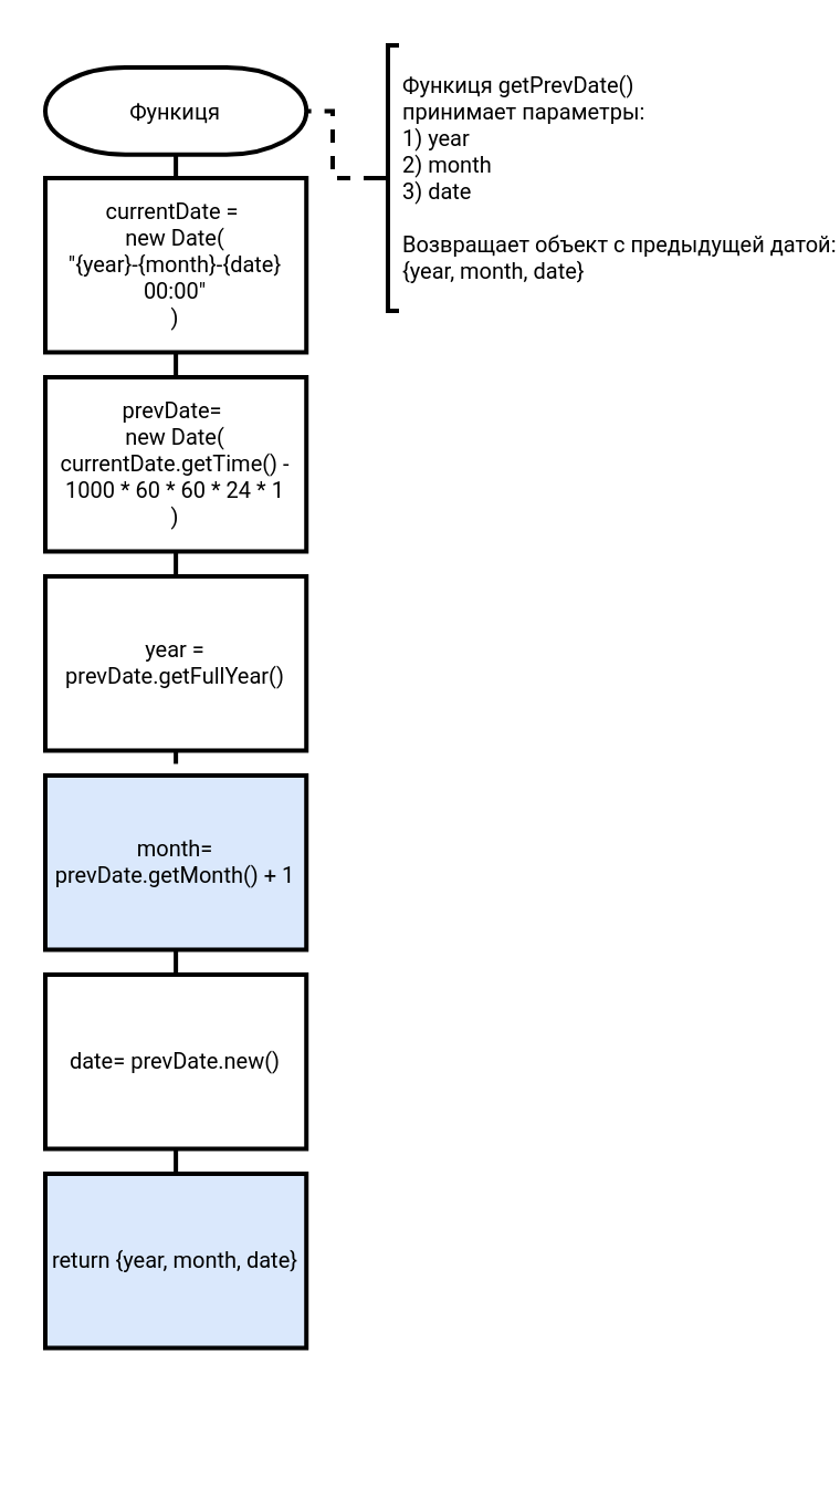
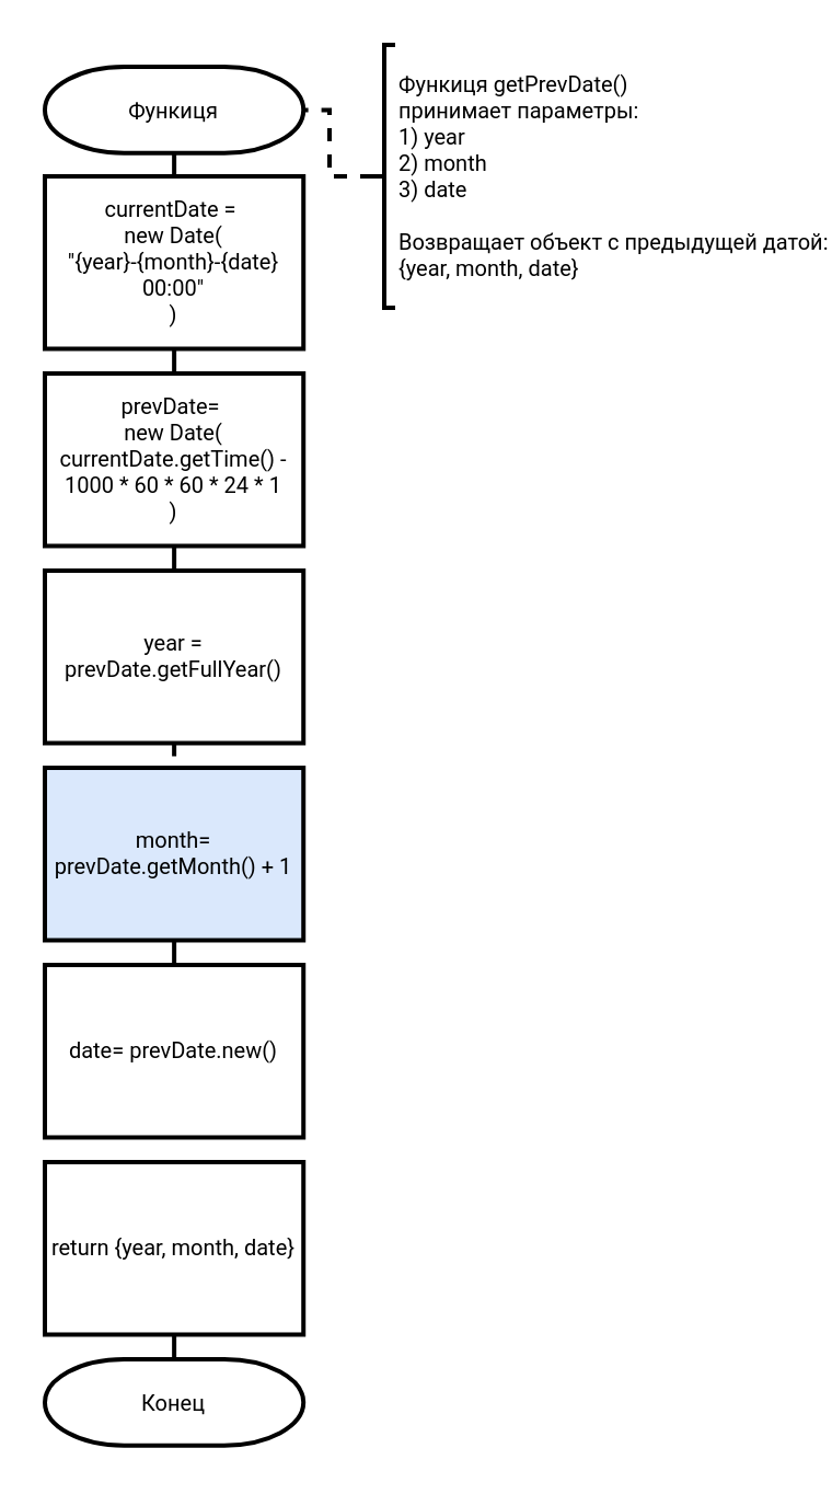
  <mxCell id="0" />
  <mxCell id="1" parent="0" />
  <mxCell id="2" style="edgeStyle=orthogonalEdgeStyle;rounded=0;orthogonalLoop=1;jettySize=auto;html=1;exitX=0.5;exitY=1;exitDx=0;exitDy=0;exitPerimeter=0;entryX=0.5;entryY=0;entryDx=0;entryDy=0;strokeWidth=2;endArrow=none;endFill=0;fontFamily=Roboto;fontSource=https%3A%2F%2Ffonts.googleapis.com%2Fcss%3Ffamily%3DRoboto;fontSize=10;" edge="1" parent="1" source="3" target="5"><mxGeometry relative="1" as="geometry" /></mxCell>
  <mxCell id="3" value="Функиця" style="strokeWidth=2;html=1;shape=mxgraph.flowchart.terminator;whiteSpace=wrap;fontFamily=Roboto;fontSource=https%3A%2F%2Ffonts.googleapis.com%2Fcss%3Ffamily%3DRoboto;fontSize=10;" vertex="1" parent="1"><mxGeometry x="20" y="30" width="118.11" height="39.37" as="geometry" /></mxCell>
  <mxCell id="4" style="edgeStyle=orthogonalEdgeStyle;rounded=0;orthogonalLoop=1;jettySize=auto;html=1;exitX=0.5;exitY=1;exitDx=0;exitDy=0;entryX=0.5;entryY=0;entryDx=0;entryDy=0;endArrow=none;endFill=0;strokeWidth=2;fontFamily=Roboto;fontSource=https%3A%2F%2Ffonts.googleapis.com%2Fcss%3Ffamily%3DRoboto;fontSize=10;" edge="1" parent="1" source="5" target="7"><mxGeometry relative="1" as="geometry" /></mxCell>
  <mxCell id="5" value="currentDate =&amp;nbsp;&lt;br style=&quot;font-size: 10px;&quot;&gt;new Date(&lt;br style=&quot;font-size: 10px;&quot;&gt;&quot;{year}-{month}-{date} 00:00&quot;&lt;br style=&quot;font-size: 10px;&quot;&gt;)" style="rounded=0;whiteSpace=wrap;html=1;absoluteArcSize=1;arcSize=14;strokeWidth=2;fontFamily=Roboto;fontSource=https%3A%2F%2Ffonts.googleapis.com%2Fcss%3Ffamily%3DRoboto;fontSize=10;" vertex="1" parent="1"><mxGeometry x="20" y="80" width="118.11" height="78.74" as="geometry" /></mxCell>
  <mxCell id="6" style="edgeStyle=orthogonalEdgeStyle;rounded=0;orthogonalLoop=1;jettySize=auto;html=1;exitX=0.5;exitY=1;exitDx=0;exitDy=0;entryX=0.5;entryY=0;entryDx=0;entryDy=0;endArrow=none;endFill=0;strokeWidth=2;fontFamily=Roboto;fontSource=https%3A%2F%2Ffonts.googleapis.com%2Fcss%3Ffamily%3DRoboto;fontSize=10;" edge="1" parent="1" source="7" target="9"><mxGeometry relative="1" as="geometry" /></mxCell>
  <mxCell id="7" value="prevDate=&amp;nbsp;&lt;br style=&quot;font-size: 10px;&quot;&gt;new Date(&lt;br style=&quot;font-size: 10px;&quot;&gt;currentDate.getTime() - 1000 * 60 * 60 * 24 * 1&lt;br style=&quot;font-size: 10px;&quot;&gt;)" style="rounded=0;whiteSpace=wrap;html=1;absoluteArcSize=1;arcSize=14;strokeWidth=2;fontFamily=Roboto;fontSource=https%3A%2F%2Ffonts.googleapis.com%2Fcss%3Ffamily%3DRoboto;fontSize=10;" vertex="1" parent="1"><mxGeometry x="20" y="170" width="118.11" height="78.74" as="geometry" /></mxCell>
  <mxCell id="8" style="edgeStyle=orthogonalEdgeStyle;rounded=0;orthogonalLoop=1;jettySize=auto;html=1;exitX=0.5;exitY=1;exitDx=0;exitDy=0;entryX=0.5;entryY=0;entryDx=0;entryDy=0;endArrow=none;endFill=0;strokeWidth=2;fontFamily=Roboto;fontSource=https%3A%2F%2Ffonts.googleapis.com%2Fcss%3Ffamily%3DRoboto;fontSize=10;dashed=1;" edge="1" parent="1" source="9" target="11"><mxGeometry relative="1" as="geometry" /></mxCell>
  <mxCell id="9" value="year = prevDate.getFullYear()" style="rounded=0;whiteSpace=wrap;html=1;absoluteArcSize=1;arcSize=14;strokeWidth=2;fontFamily=Roboto;fontSource=https%3A%2F%2Ffonts.googleapis.com%2Fcss%3Ffamily%3DRoboto;fontSize=10;" vertex="1" parent="1"><mxGeometry x="20" y="260" width="118.11" height="78.74" as="geometry" /></mxCell>
  <mxCell id="10" style="edgeStyle=orthogonalEdgeStyle;rounded=0;orthogonalLoop=1;jettySize=auto;html=1;exitX=0.5;exitY=1;exitDx=0;exitDy=0;entryX=0.5;entryY=0;entryDx=0;entryDy=0;endArrow=none;endFill=0;strokeWidth=2;fontFamily=Roboto;fontSource=https%3A%2F%2Ffonts.googleapis.com%2Fcss%3Ffamily%3DRoboto;fontSize=10;" edge="1" parent="1" source="11" target="13"><mxGeometry relative="1" as="geometry" /></mxCell>
  <mxCell id="11" value="month= prevDate.getMonth() + 1" style="rounded=0;whiteSpace=wrap;html=1;absoluteArcSize=1;arcSize=14;strokeWidth=2;fontFamily=Roboto;fontSource=https%3A%2F%2Ffonts.googleapis.com%2Fcss%3Ffamily%3DRoboto;fontSize=10;fillColor=#dae8fc;" vertex="1" parent="1"><mxGeometry x="20" y="350" width="118.11" height="78.74" as="geometry" /></mxCell>
- <mxCell id="12" style="edgeStyle=orthogonalEdgeStyle;rounded=0;orthogonalLoop=1;jettySize=auto;html=1;exitX=0.5;exitY=1;exitDx=0;exitDy=0;entryX=0.5;entryY=0;entryDx=0;entryDy=0;endArrow=none;endFill=0;strokeWidth=2;fontFamily=Roboto;fontSource=https%3A%2F%2Ffonts.googleapis.com%2Fcss%3Ffamily%3DRoboto;fontSize=10;" edge="1" parent="1" source="13" target="15"><mxGeometry relative="1" as="geometry" /></mxCell>
  <mxCell id="13" value="date= prevDate.new()" style="rounded=0;whiteSpace=wrap;html=1;absoluteArcSize=1;arcSize=14;strokeWidth=2;fontFamily=Roboto;fontSource=https%3A%2F%2Ffonts.googleapis.com%2Fcss%3Ffamily%3DRoboto;fontSize=10;" vertex="1" parent="1"><mxGeometry x="20" y="440" width="118.11" height="78.74" as="geometry" /></mxCell>
- <mxCell id="15" value="return {year, month, date}" style="rounded=0;whiteSpace=wrap;html=1;absoluteArcSize=1;arcSize=14;strokeWidth=2;fontFamily=Roboto;fontSource=https%3A%2F%2Ffonts.googleapis.com%2Fcss%3Ffamily%3DRoboto;fontSize=10;fillColor=#dae8fc;" vertex="1" parent="1"><mxGeometry x="20" y="530" width="118.11" height="78.74" as="geometry" /></mxCell>
+ <mxCell id="14" style="edgeStyle=orthogonalEdgeStyle;rounded=0;orthogonalLoop=1;jettySize=auto;html=1;exitX=0.5;exitY=1;exitDx=0;exitDy=0;entryX=0.5;entryY=0;entryDx=0;entryDy=0;entryPerimeter=0;endArrow=none;endFill=0;strokeWidth=2;fontFamily=Roboto;fontSource=https%3A%2F%2Ffonts.googleapis.com%2Fcss%3Ffamily%3DRoboto;fontSize=10;" edge="1" parent="1" source="15" target="16"><mxGeometry relative="1" as="geometry" /></mxCell>
+ <mxCell id="15" value="return {year, month, date}" style="rounded=0;whiteSpace=wrap;html=1;absoluteArcSize=1;arcSize=14;strokeWidth=2;fontFamily=Roboto;fontSource=https%3A%2F%2Ffonts.googleapis.com%2Fcss%3Ffamily%3DRoboto;fontSize=10;" vertex="1" parent="1"><mxGeometry x="20" y="530" width="118.11" height="78.74" as="geometry" /></mxCell>
+ <mxCell id="16" value="Конец" style="strokeWidth=2;html=1;shape=mxgraph.flowchart.terminator;whiteSpace=wrap;fontFamily=Roboto;fontSource=https%3A%2F%2Ffonts.googleapis.com%2Fcss%3Ffamily%3DRoboto;fontSize=10;" vertex="1" parent="1"><mxGeometry x="20" y="620" width="118.11" height="39.37" as="geometry" /></mxCell>
  <mxCell id="17" style="edgeStyle=orthogonalEdgeStyle;rounded=0;orthogonalLoop=1;jettySize=auto;html=1;exitX=0;exitY=0.5;exitDx=0;exitDy=0;exitPerimeter=0;entryX=1;entryY=0.5;entryDx=0;entryDy=0;entryPerimeter=0;endArrow=none;endFill=0;strokeWidth=2;dashed=1;fontFamily=Roboto;fontSource=https%3A%2F%2Ffonts.googleapis.com%2Fcss%3Ffamily%3DRoboto;fontSize=10;" edge="1" parent="1" source="18" target="3"><mxGeometry relative="1" as="geometry" /></mxCell>
  <mxCell id="18" value="Функиця getPrevDate()&lt;br style=&quot;font-size: 10px;&quot;&gt;принимает параметры:&lt;br style=&quot;font-size: 10px;&quot;&gt;1) year&lt;br style=&quot;font-size: 10px;&quot;&gt;2) month&lt;br style=&quot;font-size: 10px;&quot;&gt;3) date&lt;br style=&quot;font-size: 10px;&quot;&gt;&lt;br style=&quot;font-size: 10px;&quot;&gt;Возвращает объект с предыдущей датой:&lt;br style=&quot;font-size: 10px;&quot;&gt;{year, month, date}" style="strokeWidth=2;html=1;shape=mxgraph.flowchart.annotation_2;align=left;labelPosition=right;pointerEvents=1;fontFamily=Roboto;fontSource=https%3A%2F%2Ffonts.googleapis.com%2Fcss%3Ffamily%3DRoboto;fontSize=10;" vertex="1" parent="1"><mxGeometry x="170" y="20" width="10" height="120" as="geometry" /></mxCell>
